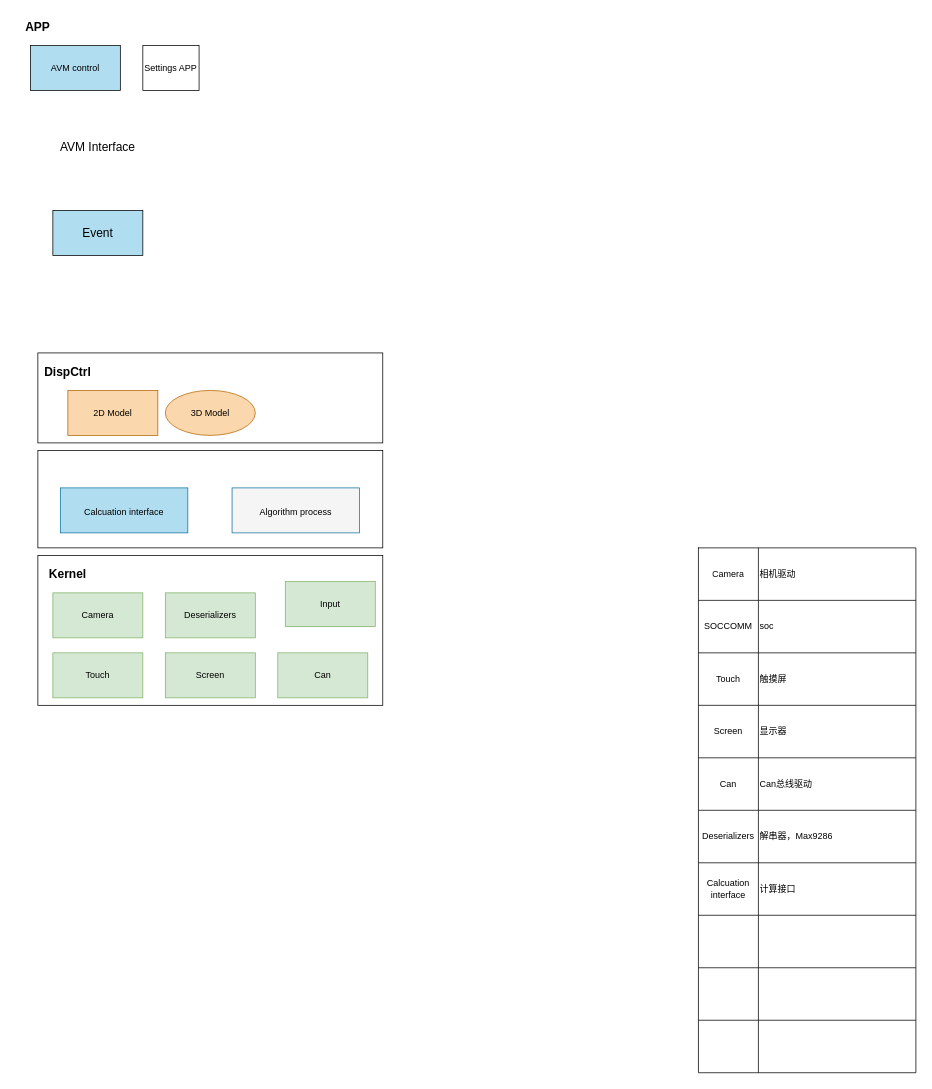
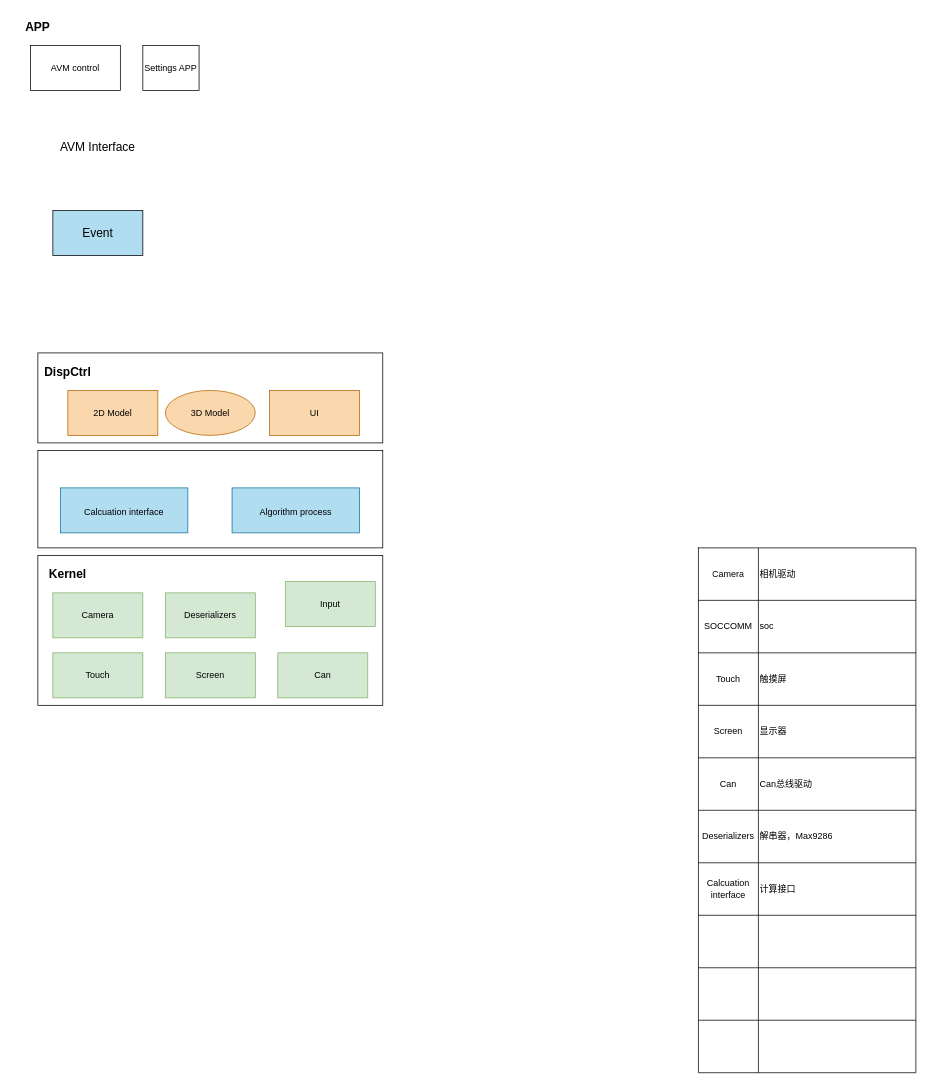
  <mxCell id="0" />
  <mxCell id="1" parent="0" />
  <mxCell id="2" value="" style="rounded=0;whiteSpace=wrap;html=1;fontSize=12;" vertex="1" parent="1"><mxGeometry x="50" y="470" width="460" height="120" as="geometry" /></mxCell>
  <mxCell id="3" value="" style="rounded=0;whiteSpace=wrap;html=1;" vertex="1" parent="1"><mxGeometry x="50" y="740" width="460" height="200" as="geometry" /></mxCell>
  <mxCell id="4" value="Touch" style="rounded=0;whiteSpace=wrap;html=1;fillColor=#d5e8d4;strokeColor=#82b366;" vertex="1" parent="1"><mxGeometry x="70" y="870" width="120" height="60" as="geometry" /></mxCell>
  <mxCell id="5" value="Camera" style="rounded=0;whiteSpace=wrap;html=1;fillColor=#d5e8d4;strokeColor=#82b366;" vertex="1" parent="1"><mxGeometry x="70" y="790" width="120" height="60" as="geometry" /></mxCell>
  <mxCell id="6" value="Screen" style="rounded=0;whiteSpace=wrap;html=1;fillColor=#d5e8d4;strokeColor=#82b366;" vertex="1" parent="1"><mxGeometry x="220" y="870" width="120" height="60" as="geometry" /></mxCell>
  <mxCell id="7" value="Deserializers " style="rounded=0;whiteSpace=wrap;html=1;fillColor=#d5e8d4;strokeColor=#82b366;" vertex="1" parent="1"><mxGeometry x="220" y="790" width="120" height="60" as="geometry" /></mxCell>
  <mxCell id="8" value="Can" style="rounded=0;whiteSpace=wrap;html=1;fillColor=#d5e8d4;strokeColor=#82b366;" vertex="1" parent="1"><mxGeometry x="370" y="870" width="120" height="60" as="geometry" /></mxCell>
  <mxCell id="9" value="" style="shape=table;html=1;whiteSpace=wrap;startSize=0;container=1;collapsible=0;childLayout=tableLayout;align=left;" vertex="1" parent="1"><mxGeometry x="931" y="730" width="290" height="700" as="geometry" /></mxCell>
  <mxCell id="10" value="" style="shape=tableRow;horizontal=0;startSize=0;swimlaneHead=0;swimlaneBody=0;top=0;left=0;bottom=0;right=0;collapsible=0;dropTarget=0;fillColor=none;points=[[0,0.5],[1,0.5]];portConstraint=eastwest;" vertex="1" parent="9"><mxGeometry width="290" height="70" as="geometry" /></mxCell>
  <mxCell id="11" value="Camera" style="shape=partialRectangle;html=1;whiteSpace=wrap;connectable=0;fillColor=none;top=0;left=0;bottom=0;right=0;overflow=hidden;" vertex="1" parent="10"><mxGeometry width="80" height="70" as="geometry"><mxRectangle width="80" height="70" as="alternateBounds" /></mxGeometry></mxCell>
  <mxCell id="12" value="&lt;div align=&quot;left&quot;&gt;相机驱动&lt;/div&gt;" style="shape=partialRectangle;html=1;whiteSpace=wrap;connectable=0;fillColor=none;top=0;left=0;bottom=0;right=0;overflow=hidden;align=left;" vertex="1" parent="10"><mxGeometry x="80" width="210" height="70" as="geometry"><mxRectangle width="210" height="70" as="alternateBounds" /></mxGeometry></mxCell>
  <mxCell id="13" value="" style="shape=tableRow;horizontal=0;startSize=0;swimlaneHead=0;swimlaneBody=0;top=0;left=0;bottom=0;right=0;collapsible=0;dropTarget=0;fillColor=none;points=[[0,0.5],[1,0.5]];portConstraint=eastwest;" vertex="1" parent="9"><mxGeometry y="70" width="290" height="70" as="geometry" /></mxCell>
  <mxCell id="14" value="SOCCOMM" style="shape=partialRectangle;html=1;whiteSpace=wrap;connectable=0;fillColor=none;top=0;left=0;bottom=0;right=0;overflow=hidden;" vertex="1" parent="13"><mxGeometry width="80" height="70" as="geometry"><mxRectangle width="80" height="70" as="alternateBounds" /></mxGeometry></mxCell>
  <mxCell id="15" value="soc" style="shape=partialRectangle;html=1;whiteSpace=wrap;connectable=0;fillColor=none;top=0;left=0;bottom=0;right=0;overflow=hidden;align=left;" vertex="1" parent="13"><mxGeometry x="80" width="210" height="70" as="geometry"><mxRectangle width="210" height="70" as="alternateBounds" /></mxGeometry></mxCell>
  <mxCell id="16" value="" style="shape=tableRow;horizontal=0;startSize=0;swimlaneHead=0;swimlaneBody=0;top=0;left=0;bottom=0;right=0;collapsible=0;dropTarget=0;fillColor=none;points=[[0,0.5],[1,0.5]];portConstraint=eastwest;" vertex="1" parent="9"><mxGeometry y="140" width="290" height="70" as="geometry" /></mxCell>
  <mxCell id="17" value="Touch" style="shape=partialRectangle;html=1;whiteSpace=wrap;connectable=0;fillColor=none;top=0;left=0;bottom=0;right=0;overflow=hidden;" vertex="1" parent="16"><mxGeometry width="80" height="70" as="geometry"><mxRectangle width="80" height="70" as="alternateBounds" /></mxGeometry></mxCell>
  <mxCell id="18" value="触摸屏" style="shape=partialRectangle;html=1;whiteSpace=wrap;connectable=0;fillColor=none;top=0;left=0;bottom=0;right=0;overflow=hidden;align=left;" vertex="1" parent="16"><mxGeometry x="80" width="210" height="70" as="geometry"><mxRectangle width="210" height="70" as="alternateBounds" /></mxGeometry></mxCell>
  <mxCell id="19" style="shape=tableRow;horizontal=0;startSize=0;swimlaneHead=0;swimlaneBody=0;top=0;left=0;bottom=0;right=0;collapsible=0;dropTarget=0;fillColor=none;points=[[0,0.5],[1,0.5]];portConstraint=eastwest;" vertex="1" parent="9"><mxGeometry y="210" width="290" height="70" as="geometry" /></mxCell>
  <mxCell id="20" value="Screen" style="shape=partialRectangle;html=1;whiteSpace=wrap;connectable=0;fillColor=none;top=0;left=0;bottom=0;right=0;overflow=hidden;" vertex="1" parent="19"><mxGeometry width="80" height="70" as="geometry"><mxRectangle width="80" height="70" as="alternateBounds" /></mxGeometry></mxCell>
  <mxCell id="21" value="显示器" style="shape=partialRectangle;html=1;whiteSpace=wrap;connectable=0;fillColor=none;top=0;left=0;bottom=0;right=0;overflow=hidden;align=left;" vertex="1" parent="19"><mxGeometry x="80" width="210" height="70" as="geometry"><mxRectangle width="210" height="70" as="alternateBounds" /></mxGeometry></mxCell>
  <mxCell id="22" style="shape=tableRow;horizontal=0;startSize=0;swimlaneHead=0;swimlaneBody=0;top=0;left=0;bottom=0;right=0;collapsible=0;dropTarget=0;fillColor=none;points=[[0,0.5],[1,0.5]];portConstraint=eastwest;" vertex="1" parent="9"><mxGeometry y="280" width="290" height="70" as="geometry" /></mxCell>
  <mxCell id="23" value="Can " style="shape=partialRectangle;html=1;whiteSpace=wrap;connectable=0;fillColor=none;top=0;left=0;bottom=0;right=0;overflow=hidden;" vertex="1" parent="22"><mxGeometry width="80" height="70" as="geometry"><mxRectangle width="80" height="70" as="alternateBounds" /></mxGeometry></mxCell>
  <mxCell id="24" value="Can总线驱动" style="shape=partialRectangle;html=1;whiteSpace=wrap;connectable=0;fillColor=none;top=0;left=0;bottom=0;right=0;overflow=hidden;align=left;" vertex="1" parent="22"><mxGeometry x="80" width="210" height="70" as="geometry"><mxRectangle width="210" height="70" as="alternateBounds" /></mxGeometry></mxCell>
  <mxCell id="25" style="shape=tableRow;horizontal=0;startSize=0;swimlaneHead=0;swimlaneBody=0;top=0;left=0;bottom=0;right=0;collapsible=0;dropTarget=0;fillColor=none;points=[[0,0.5],[1,0.5]];portConstraint=eastwest;" vertex="1" parent="9"><mxGeometry y="350" width="290" height="70" as="geometry" /></mxCell>
  <mxCell id="26" value="Deserializers " style="shape=partialRectangle;html=1;whiteSpace=wrap;connectable=0;fillColor=none;top=0;left=0;bottom=0;right=0;overflow=hidden;" vertex="1" parent="25"><mxGeometry width="80" height="70" as="geometry"><mxRectangle width="80" height="70" as="alternateBounds" /></mxGeometry></mxCell>
  <mxCell id="27" value="解串器，Max9286" style="shape=partialRectangle;html=1;whiteSpace=wrap;connectable=0;fillColor=none;top=0;left=0;bottom=0;right=0;overflow=hidden;align=left;" vertex="1" parent="25"><mxGeometry x="80" width="210" height="70" as="geometry"><mxRectangle width="210" height="70" as="alternateBounds" /></mxGeometry></mxCell>
  <mxCell id="28" style="shape=tableRow;horizontal=0;startSize=0;swimlaneHead=0;swimlaneBody=0;top=0;left=0;bottom=0;right=0;collapsible=0;dropTarget=0;fillColor=none;points=[[0,0.5],[1,0.5]];portConstraint=eastwest;" vertex="1" parent="9"><mxGeometry y="420" width="290" height="70" as="geometry" /></mxCell>
  <mxCell id="29" value="Calcuation interface" style="shape=partialRectangle;html=1;whiteSpace=wrap;connectable=0;fillColor=none;top=0;left=0;bottom=0;right=0;overflow=hidden;" vertex="1" parent="28"><mxGeometry width="80" height="70" as="geometry"><mxRectangle width="80" height="70" as="alternateBounds" /></mxGeometry></mxCell>
  <mxCell id="30" value="计算接口" style="shape=partialRectangle;html=1;whiteSpace=wrap;connectable=0;fillColor=none;top=0;left=0;bottom=0;right=0;overflow=hidden;align=left;" vertex="1" parent="28"><mxGeometry x="80" width="210" height="70" as="geometry"><mxRectangle width="210" height="70" as="alternateBounds" /></mxGeometry></mxCell>
  <mxCell id="31" style="shape=tableRow;horizontal=0;startSize=0;swimlaneHead=0;swimlaneBody=0;top=0;left=0;bottom=0;right=0;collapsible=0;dropTarget=0;fillColor=none;points=[[0,0.5],[1,0.5]];portConstraint=eastwest;" vertex="1" parent="9"><mxGeometry y="490" width="290" height="70" as="geometry" /></mxCell>
  <mxCell id="32" style="shape=partialRectangle;html=1;whiteSpace=wrap;connectable=0;fillColor=none;top=0;left=0;bottom=0;right=0;overflow=hidden;" vertex="1" parent="31"><mxGeometry width="80" height="70" as="geometry"><mxRectangle width="80" height="70" as="alternateBounds" /></mxGeometry></mxCell>
  <mxCell id="33" style="shape=partialRectangle;html=1;whiteSpace=wrap;connectable=0;fillColor=none;top=0;left=0;bottom=0;right=0;overflow=hidden;align=left;" vertex="1" parent="31"><mxGeometry x="80" width="210" height="70" as="geometry"><mxRectangle width="210" height="70" as="alternateBounds" /></mxGeometry></mxCell>
  <mxCell id="34" style="shape=tableRow;horizontal=0;startSize=0;swimlaneHead=0;swimlaneBody=0;top=0;left=0;bottom=0;right=0;collapsible=0;dropTarget=0;fillColor=none;points=[[0,0.5],[1,0.5]];portConstraint=eastwest;" vertex="1" parent="9"><mxGeometry y="560" width="290" height="70" as="geometry" /></mxCell>
  <mxCell id="35" style="shape=partialRectangle;html=1;whiteSpace=wrap;connectable=0;fillColor=none;top=0;left=0;bottom=0;right=0;overflow=hidden;" vertex="1" parent="34"><mxGeometry width="80" height="70" as="geometry"><mxRectangle width="80" height="70" as="alternateBounds" /></mxGeometry></mxCell>
  <mxCell id="36" style="shape=partialRectangle;html=1;whiteSpace=wrap;connectable=0;fillColor=none;top=0;left=0;bottom=0;right=0;overflow=hidden;align=left;" vertex="1" parent="34"><mxGeometry x="80" width="210" height="70" as="geometry"><mxRectangle width="210" height="70" as="alternateBounds" /></mxGeometry></mxCell>
  <mxCell id="37" style="shape=tableRow;horizontal=0;startSize=0;swimlaneHead=0;swimlaneBody=0;top=0;left=0;bottom=0;right=0;collapsible=0;dropTarget=0;fillColor=none;points=[[0,0.5],[1,0.5]];portConstraint=eastwest;" vertex="1" parent="9"><mxGeometry y="630" width="290" height="70" as="geometry" /></mxCell>
  <mxCell id="38" style="shape=partialRectangle;html=1;whiteSpace=wrap;connectable=0;fillColor=none;top=0;left=0;bottom=0;right=0;overflow=hidden;" vertex="1" parent="37"><mxGeometry width="80" height="70" as="geometry"><mxRectangle width="80" height="70" as="alternateBounds" /></mxGeometry></mxCell>
  <mxCell id="39" style="shape=partialRectangle;html=1;whiteSpace=wrap;connectable=0;fillColor=none;top=0;left=0;bottom=0;right=0;overflow=hidden;align=left;" vertex="1" parent="37"><mxGeometry x="80" width="210" height="70" as="geometry"><mxRectangle width="210" height="70" as="alternateBounds" /></mxGeometry></mxCell>
  <mxCell id="40" value="&lt;font style=&quot;font-size: 16px&quot;&gt;&lt;b&gt;Kernel&lt;/b&gt;&lt;/font&gt;" style="text;html=1;strokeColor=none;fillColor=none;align=center;verticalAlign=middle;whiteSpace=wrap;rounded=0;" vertex="1" parent="1"><mxGeometry x="60" y="750" width="60" height="30" as="geometry" /></mxCell>
  <mxCell id="41" value="" style="rounded=0;whiteSpace=wrap;html=1;fontSize=16;" vertex="1" parent="1"><mxGeometry x="50" y="600" width="460" height="130" as="geometry" /></mxCell>
  <mxCell id="42" value="&lt;font style=&quot;font-size: 12px&quot;&gt;Calcuation interface&lt;/font&gt;" style="rounded=0;whiteSpace=wrap;html=1;fontSize=16;fillColor=#b1ddf0;strokeColor=#10739e;" vertex="1" parent="1"><mxGeometry x="80" y="650" width="170" height="60" as="geometry" /></mxCell>
- <mxCell id="43" value="&lt;font style=&quot;font-size: 12px&quot;&gt;Algorithm process&lt;/font&gt;" style="rounded=0;whiteSpace=wrap;html=1;fontSize=16;fillColor=#f5f5f5;strokeColor=#10739e;" vertex="1" parent="1"><mxGeometry x="309" y="650" width="170" height="60" as="geometry" /></mxCell>
+ <mxCell id="43" value="&lt;font style=&quot;font-size: 12px&quot;&gt;Algorithm process&lt;/font&gt;" style="rounded=0;whiteSpace=wrap;html=1;fontSize=16;fillColor=#b1ddf0;strokeColor=#10739e;" vertex="1" parent="1"><mxGeometry x="309" y="650" width="170" height="60" as="geometry" /></mxCell>
  <mxCell id="44" value="&lt;b&gt;&lt;font style=&quot;font-size: 16px&quot;&gt;DispCtrl&lt;/font&gt;&lt;/b&gt;" style="text;html=1;strokeColor=none;fillColor=none;align=center;verticalAlign=middle;whiteSpace=wrap;rounded=0;fontSize=12;" vertex="1" parent="1"><mxGeometry x="60" y="480" width="60" height="30" as="geometry" /></mxCell>
  <mxCell id="45" value="2D Model" style="rounded=0;whiteSpace=wrap;html=1;fontSize=12;fillColor=#fad7ac;strokeColor=#b46504;" vertex="1" parent="1"><mxGeometry x="90" y="520" width="120" height="60" as="geometry" /></mxCell>
  <mxCell id="46" value="3D Model" style="ellipse;whiteSpace=wrap;html=1;fontSize=12;fillColor=#fad7ac;strokeColor=#b46504;" vertex="1" parent="1"><mxGeometry x="220" y="520" width="120" height="60" as="geometry" /></mxCell>
- <mxCell id="48" value="AVM control" style="rounded=0;whiteSpace=wrap;html=1;fontSize=12;fillColor=#b1ddf0;" vertex="1" parent="1"><mxGeometry x="40" y="60" width="120" height="60" as="geometry" /></mxCell>
+ <mxCell id="47" value="UI" style="rounded=0;whiteSpace=wrap;html=1;fontSize=12;fillColor=#fad7ac;strokeColor=#b46504;" vertex="1" parent="1"><mxGeometry x="359" y="520" width="120" height="60" as="geometry" /></mxCell>
+ <mxCell id="48" value="AVM control" style="rounded=0;whiteSpace=wrap;html=1;fontSize=12;" vertex="1" parent="1"><mxGeometry x="40" y="60" width="120" height="60" as="geometry" /></mxCell>
  <mxCell id="49" value="Settings APP " style="rounded=0;whiteSpace=wrap;html=1;fontSize=12;" vertex="1" parent="1"><mxGeometry x="190" y="60" width="75" height="60" as="geometry" /></mxCell>
  <mxCell id="50" value="&lt;font style=&quot;font-size: 16px&quot;&gt;&lt;b&gt;APP&lt;/b&gt;&lt;/font&gt;" style="text;html=1;strokeColor=none;fillColor=none;align=center;verticalAlign=middle;whiteSpace=wrap;rounded=0;fontSize=12;" vertex="1" parent="1"><mxGeometry x="20" y="20" width="60" height="30" as="geometry" /></mxCell>
  <mxCell id="51" value="AVM Interface" style="text;html=1;strokeColor=none;fillColor=none;align=center;verticalAlign=middle;whiteSpace=wrap;rounded=0;fontSize=16;" vertex="1" parent="1"><mxGeometry x="20" y="180" width="220" height="30" as="geometry" /></mxCell>
  <mxCell id="52" value="Event" style="rounded=0;whiteSpace=wrap;html=1;fontSize=16;fillColor=#b1ddf0;" vertex="1" parent="1"><mxGeometry x="70" y="280" width="120" height="60" as="geometry" /></mxCell>
  <mxCell id="53" value="Input" style="rounded=0;whiteSpace=wrap;html=1;fillColor=#d5e8d4;strokeColor=#82b366;" vertex="1" parent="1"><mxGeometry x="380" y="775" width="120" height="60" as="geometry" /></mxCell>
